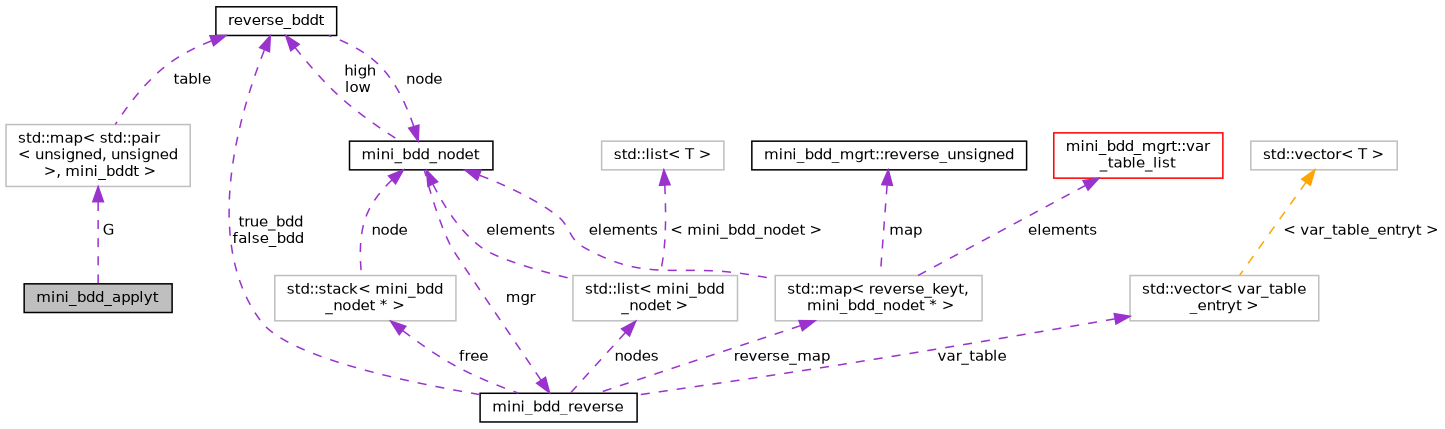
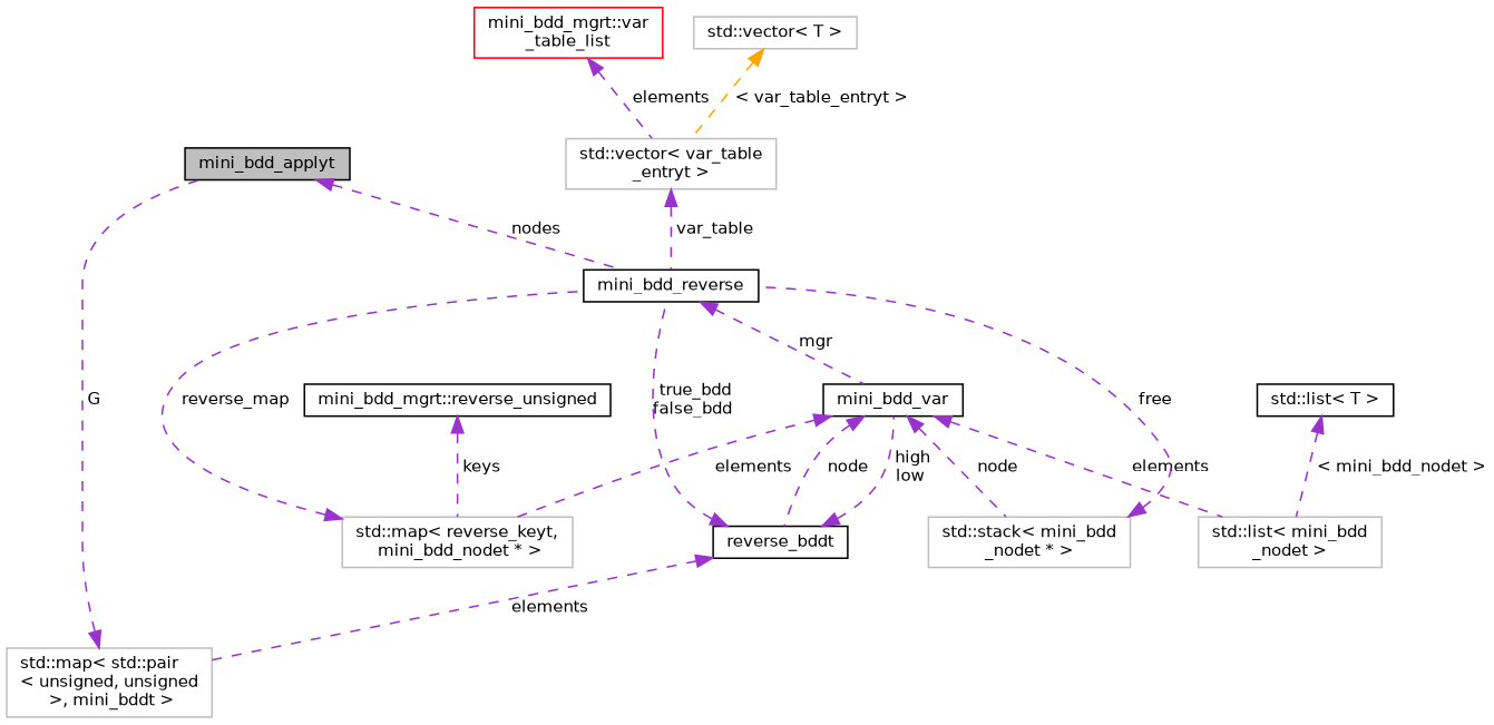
  digraph {
    rankdir=TB
    node [color=grey75 fontname=Helvetica fontsize=10 shape=record]
    edge [color=darkorchid3 dir=back fontname=Helvetica fontsize=10 labelfontname=Helvetica labelfontsize=10 style=dashed]
    n1 [color=black fillcolor=grey75 fontcolor=black height=0.2 label=mini_bdd_applyt style=filled width=0.4]
    n2 [height=0.2 label="std::map\< std::pair\l\< unsigned, unsigned\l \>, mini_bddt \>" width=0.4]
    n3 [color=black height=0.2 label=reverse_bddt width=0.4]
-   n4 [color=black height=0.2 label=mini_bdd_nodet width=0.4]
+   n4 [color=black height=0.2 label=mini_bdd_var width=0.4]
    n5 [color=black height=0.2 label=mini_bdd_reverse width=0.4]
    n6 [height=0.2 label="std::map\< reverse_keyt,\l mini_bdd_nodet * \>" width=0.4]
    n7 [height=0.2 label="std::list\< mini_bdd\l_nodet \>" width=0.4]
    n8 [height=0.2 label="std::stack\< mini_bdd\l_nodet * \>" width=0.4]
    n9 [color=black height=0.2 label="mini_bdd_mgrt::reverse_unsigned" width=0.4]
-   n10 [height=0.2 label="std::list\< T \>" width=0.4]
+   n10 [color=black height=0.2 label="std::list\< T \>" width=0.4]
    n11 [height=0.2 label="std::vector\< var_table\l_entryt \>" width=0.4]
    n12 [color=red height=0.2 label="mini_bdd_mgrt::var\l_table_list" width=0.4]
    n13 [height=0.2 label="std::vector\< T \>" width=0.4]
    n2 -> n1 [label=" G"]
-   n3 -> n2 [label=" table"]
+   n3 -> n2 [label=" elements"]
    n3 -> n4 [label=" high\nlow"]
    n3 -> n5 [label=" true_bdd\nfalse_bdd"]
    n4 -> n3 [label=" node"]
    n4 -> n6 [label=" elements"]
    n4 -> n7 [label=" elements"]
    n4 -> n8 [label=" node"]
    n5 -> n4 [label=" mgr"]
    n6 -> n5 [label=" reverse_map"]
-   n7 -> n5 [label=" nodes"]
+   n1 -> n5 [label=" nodes"]
    n8 -> n5 [label=" free"]
-   n9 -> n6 [label=" map"]
+   n9 -> n6 [label=" keys"]
    n10 -> n7 [label=" \< mini_bdd_nodet \>"]
    n11 -> n5 [label=" var_table"]
-   n12 -> n6 [label=" elements"]
+   n12 -> n11 [label=" elements"]
    n13 -> n11 [color=orange label=" \< var_table_entryt \>"]
  }
